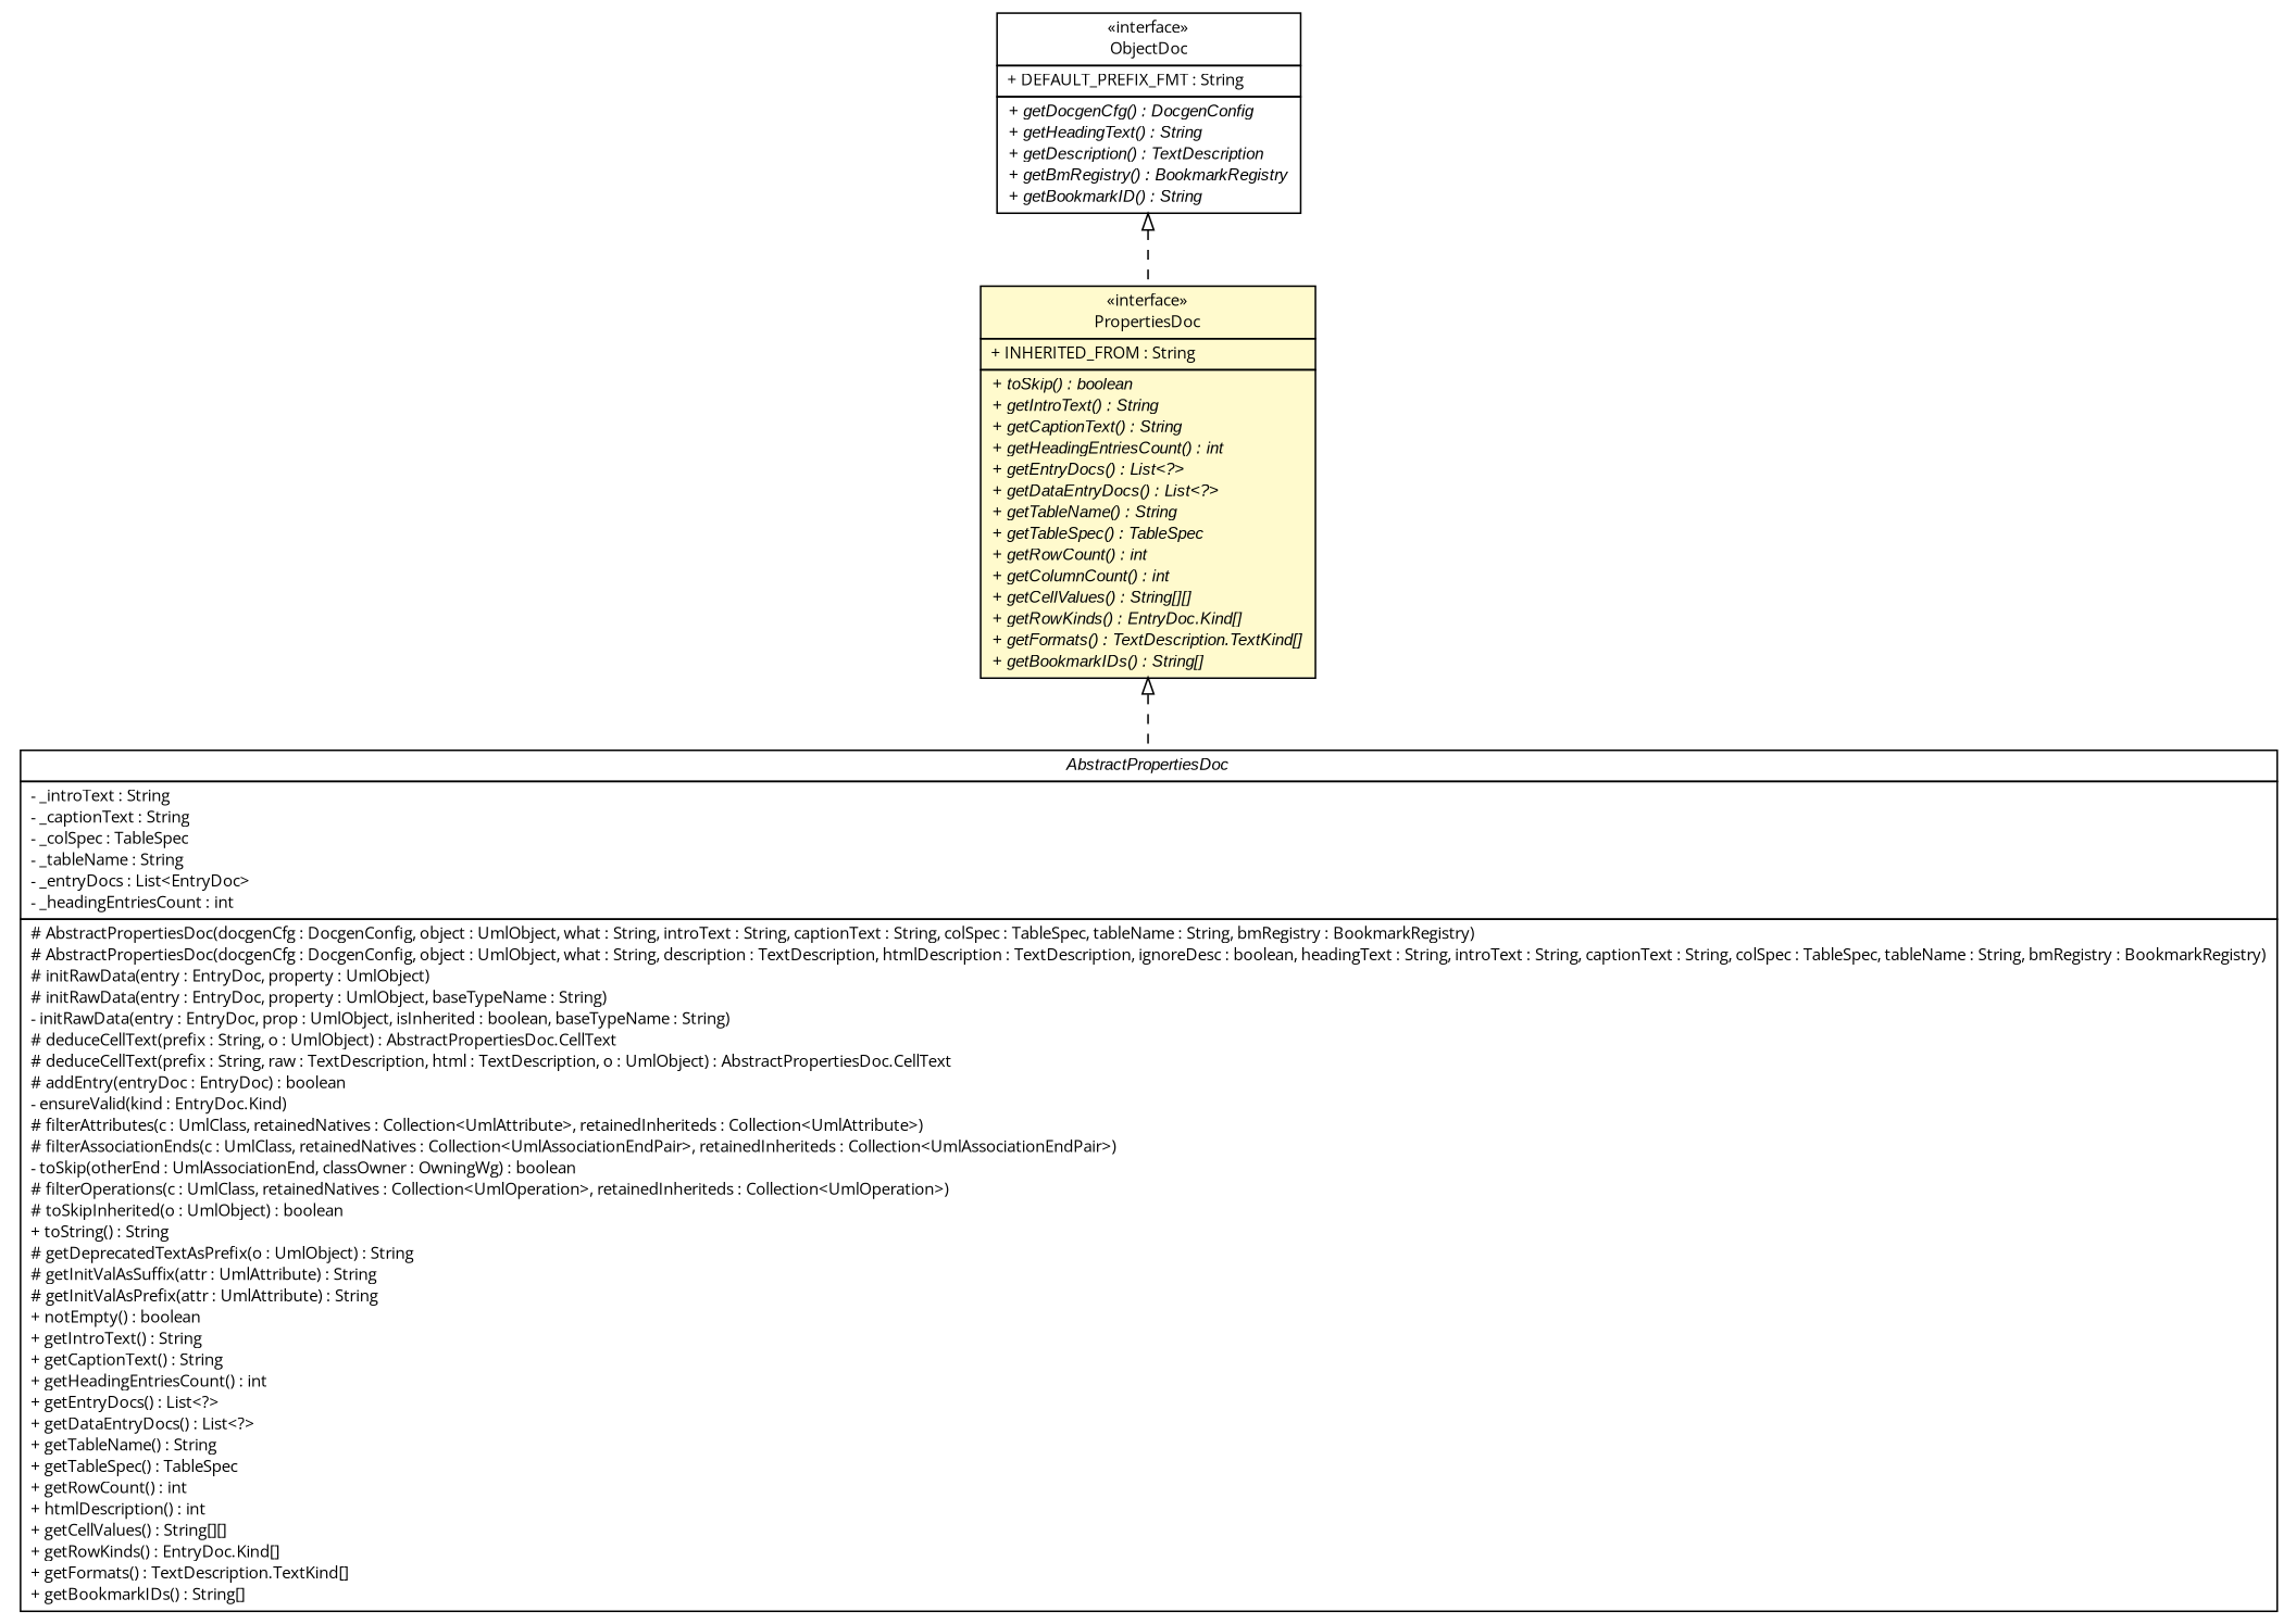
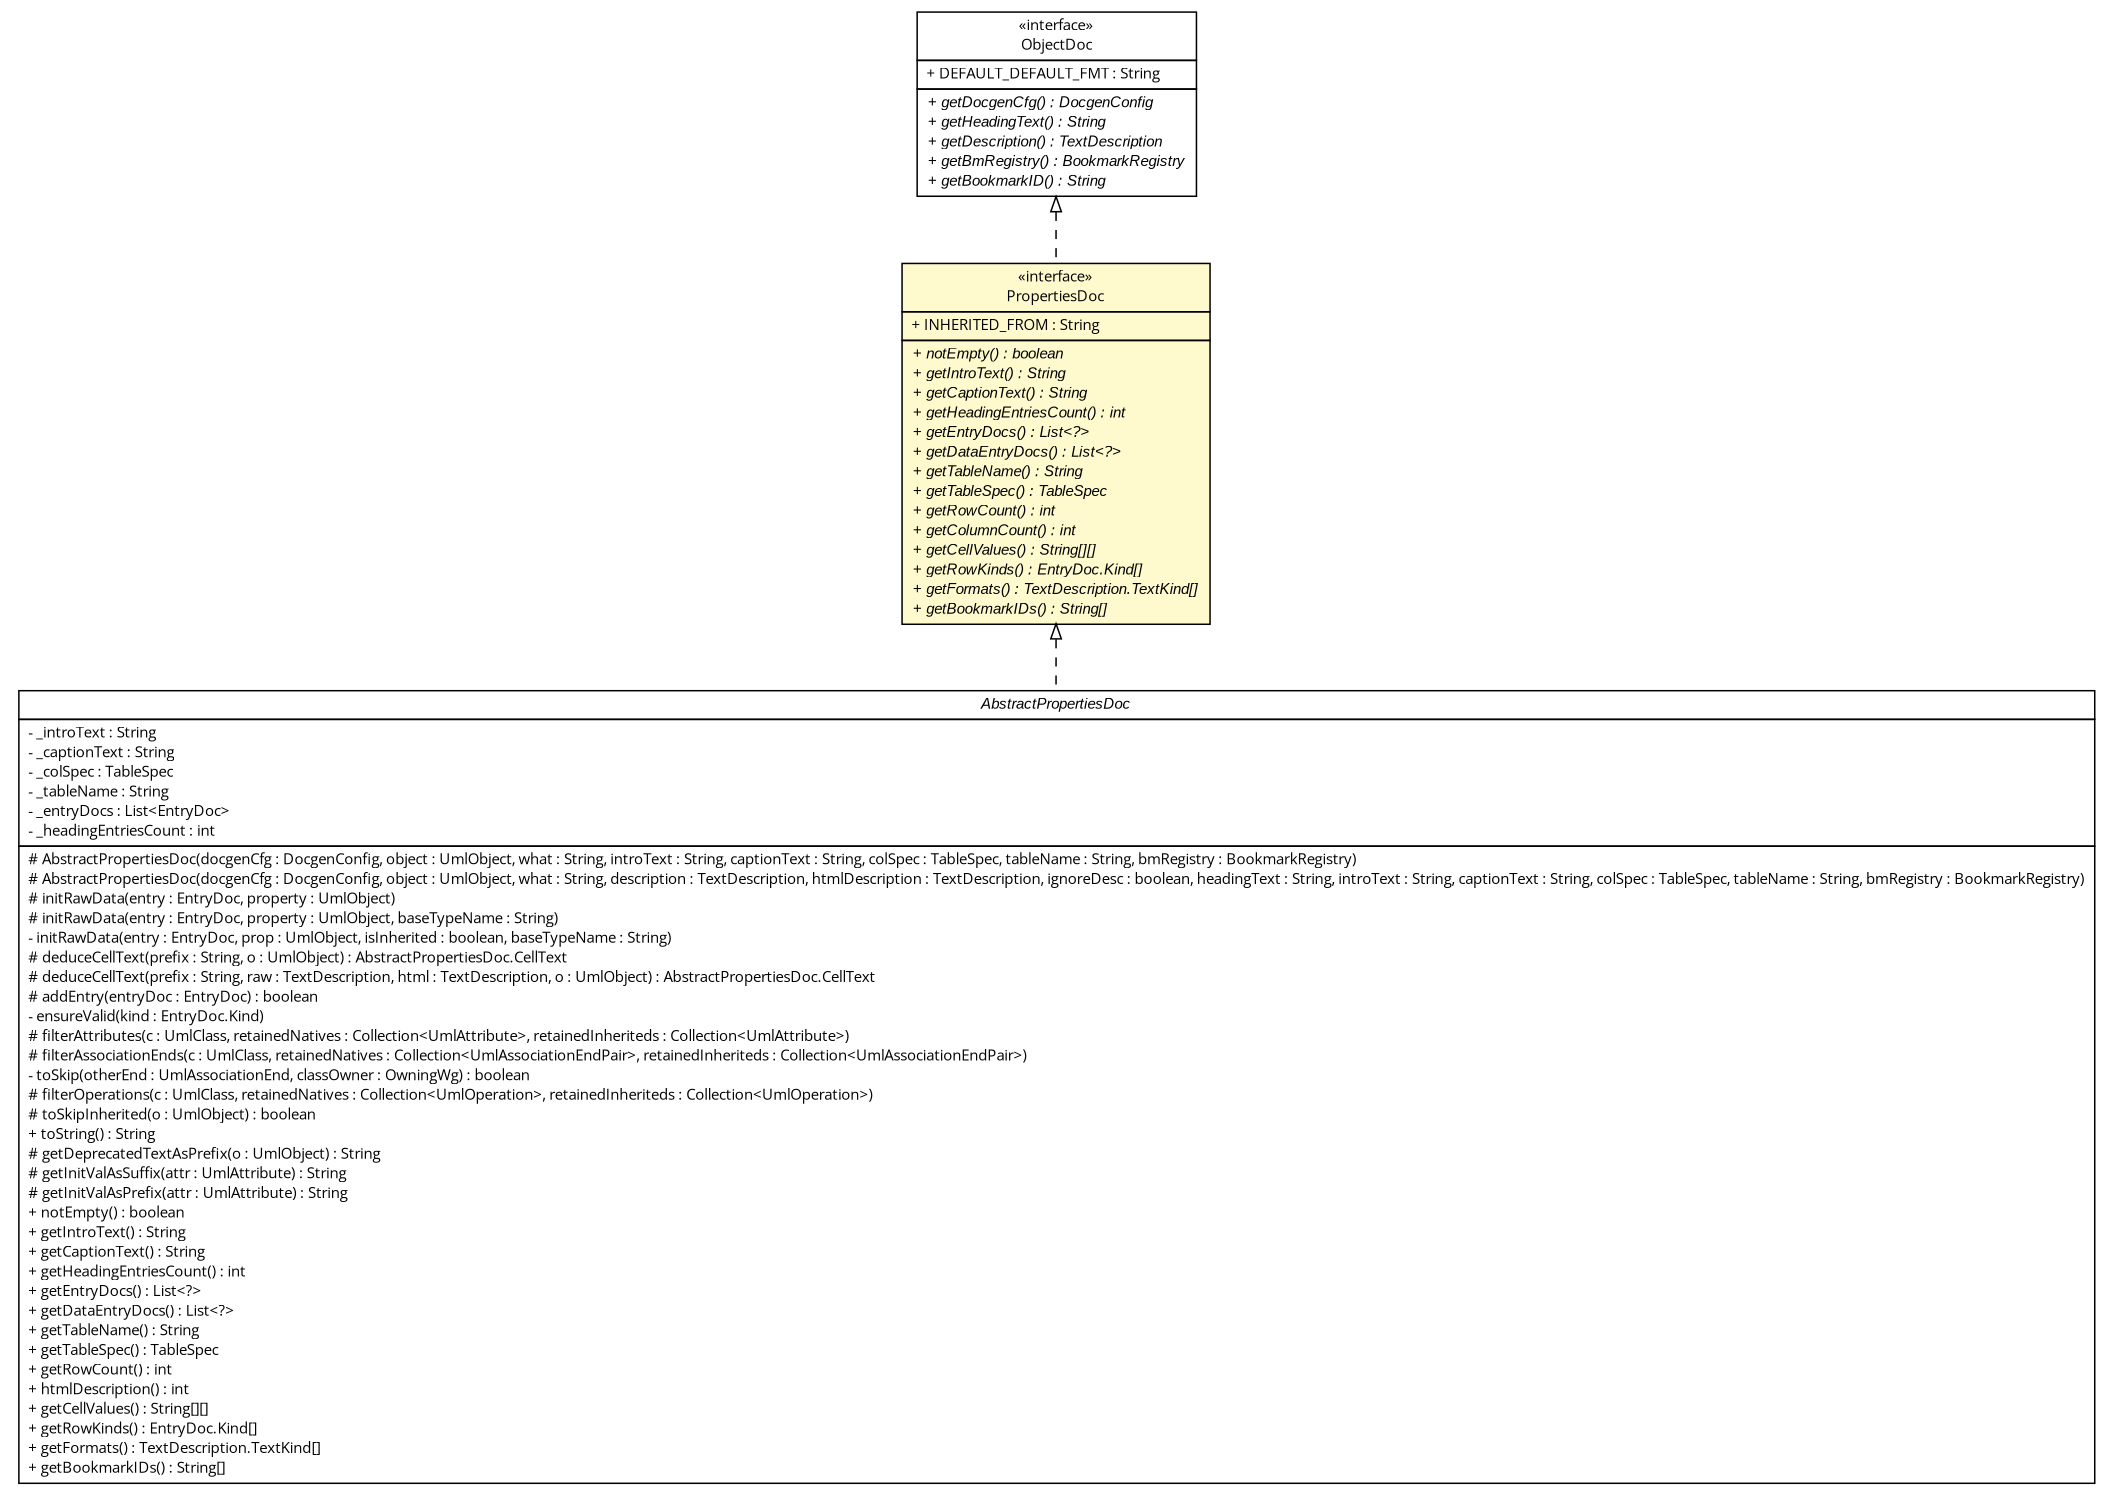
  digraph {
    fontname="Open Sans"
    nodesep=0.25
    ranksep=0.5
    node [fontcolor=black fontname="Open Sans" fontsize=10.0 shape=plaintext]
    edge [arrowtail=empty dir=back fontname="Open Sans" fontsize=10 headport=p labelfontname=arial labelfontsize=10 style=dashed tailport=p]
-   n1 [label=<<table title="org.tanjakostic.jcleancim.docgen.collector.PropertiesDoc" border="0" cellborder="1" cellspacing="0" cellpadding="2" port="p" bgcolor="lemonChiffon" href="./PropertiesDoc.html"> 		<tr><td><table border="0" cellspacing="0" cellpadding="1"> <tr><td align="center" balign="center"> &#171;interface&#187; </td></tr> <tr><td align="center" balign="center"> PropertiesDoc </td></tr> 		</table></td></tr> 		<tr><td><table border="0" cellspacing="0" cellpadding="1"> <tr><td align="left" balign="left"> + INHERITED_FROM : String </td></tr> 		</table></td></tr> 		<tr><td><table border="0" cellspacing="0" cellpadding="1"> <tr><td align="left" balign="left"><font face="Arial Italic" point-size="10.0"> + toSkip() : boolean </font></td></tr> <tr><td align="left" balign="left"><font face="Arial Italic" point-size="10.0"> + getIntroText() : String </font></td></tr> <tr><td align="left" balign="left"><font face="Arial Italic" point-size="10.0"> + getCaptionText() : String </font></td></tr> <tr><td align="left" balign="left"><font face="Arial Italic" point-size="10.0"> + getHeadingEntriesCount() : int </font></td></tr> <tr><td align="left" balign="left"><font face="Arial Italic" point-size="10.0"> + getEntryDocs() : List&lt;?&gt; </font></td></tr> <tr><td align="left" balign="left"><font face="Arial Italic" point-size="10.0"> + getDataEntryDocs() : List&lt;?&gt; </font></td></tr> <tr><td align="left" balign="left"><font face="Arial Italic" point-size="10.0"> + getTableName() : String </font></td></tr> <tr><td align="left" balign="left"><font face="Arial Italic" point-size="10.0"> + getTableSpec() : TableSpec </font></td></tr> <tr><td align="left" balign="left"><font face="Arial Italic" point-size="10.0"> + getRowCount() : int </font></td></tr> <tr><td align="left" balign="left"><font face="Arial Italic" point-size="10.0"> + getColumnCount() : int </font></td></tr> <tr><td align="left" balign="left"><font face="Arial Italic" point-size="10.0"> + getCellValues() : String[][] </font></td></tr> <tr><td align="left" balign="left"><font face="Arial Italic" point-size="10.0"> + getRowKinds() : EntryDoc.Kind[] </font></td></tr> <tr><td align="left" balign="left"><font face="Arial Italic" point-size="10.0"> + getFormats() : TextDescription.TextKind[] </font></td></tr> <tr><td align="left" balign="left"><font face="Arial Italic" point-size="10.0"> + getBookmarkIDs() : String[] </font></td></tr> 		</table></td></tr> 		</table>>]
+   n1 [label=<<table title="org.tanjakostic.jcleancim.docgen.collector.PropertiesDoc" border="0" cellborder="1" cellspacing="0" cellpadding="2" port="p" bgcolor="lemonChiffon" href="./PropertiesDoc.html"> 		<tr><td><table border="0" cellspacing="0" cellpadding="1"> <tr><td align="center" balign="center"> &#171;interface&#187; </td></tr> <tr><td align="center" balign="center"> PropertiesDoc </td></tr> 		</table></td></tr> 		<tr><td><table border="0" cellspacing="0" cellpadding="1"> <tr><td align="left" balign="left"> + INHERITED_FROM : String </td></tr> 		</table></td></tr> 		<tr><td><table border="0" cellspacing="0" cellpadding="1"> <tr><td align="left" balign="left"><font face="Arial Italic" point-size="10.0"> + notEmpty() : boolean </font></td></tr> <tr><td align="left" balign="left"><font face="Arial Italic" point-size="10.0"> + getIntroText() : String </font></td></tr> <tr><td align="left" balign="left"><font face="Arial Italic" point-size="10.0"> + getCaptionText() : String </font></td></tr> <tr><td align="left" balign="left"><font face="Arial Italic" point-size="10.0"> + getHeadingEntriesCount() : int </font></td></tr> <tr><td align="left" balign="left"><font face="Arial Italic" point-size="10.0"> + getEntryDocs() : List&lt;?&gt; </font></td></tr> <tr><td align="left" balign="left"><font face="Arial Italic" point-size="10.0"> + getDataEntryDocs() : List&lt;?&gt; </font></td></tr> <tr><td align="left" balign="left"><font face="Arial Italic" point-size="10.0"> + getTableName() : String </font></td></tr> <tr><td align="left" balign="left"><font face="Arial Italic" point-size="10.0"> + getTableSpec() : TableSpec </font></td></tr> <tr><td align="left" balign="left"><font face="Arial Italic" point-size="10.0"> + getRowCount() : int </font></td></tr> <tr><td align="left" balign="left"><font face="Arial Italic" point-size="10.0"> + getColumnCount() : int </font></td></tr> <tr><td align="left" balign="left"><font face="Arial Italic" point-size="10.0"> + getCellValues() : String[][] </font></td></tr> <tr><td align="left" balign="left"><font face="Arial Italic" point-size="10.0"> + getRowKinds() : EntryDoc.Kind[] </font></td></tr> <tr><td align="left" balign="left"><font face="Arial Italic" point-size="10.0"> + getFormats() : TextDescription.TextKind[] </font></td></tr> <tr><td align="left" balign="left"><font face="Arial Italic" point-size="10.0"> + getBookmarkIDs() : String[] </font></td></tr> 		</table></td></tr> 		</table>>]
    n2 [label=<<table title="org.tanjakostic.jcleancim.docgen.collector.impl.AbstractPropertiesDoc" border="0" cellborder="1" cellspacing="0" cellpadding="2" port="p" href="./impl/AbstractPropertiesDoc.html"> 		<tr><td><table border="0" cellspacing="0" cellpadding="1"> <tr><td align="center" balign="center"><font face="Arial Italic"> AbstractPropertiesDoc </font></td></tr> 		</table></td></tr> 		<tr><td><table border="0" cellspacing="0" cellpadding="1"> <tr><td align="left" balign="left"> - _introText : String </td></tr> <tr><td align="left" balign="left"> - _captionText : String </td></tr> <tr><td align="left" balign="left"> - _colSpec : TableSpec </td></tr> <tr><td align="left" balign="left"> - _tableName : String </td></tr> <tr><td align="left" balign="left"> - _entryDocs : List&lt;EntryDoc&gt; </td></tr> <tr><td align="left" balign="left"> - _headingEntriesCount : int </td></tr> 		</table></td></tr> 		<tr><td><table border="0" cellspacing="0" cellpadding="1"> <tr><td align="left" balign="left"> # AbstractPropertiesDoc(docgenCfg : DocgenConfig, object : UmlObject, what : String, introText : String, captionText : String, colSpec : TableSpec, tableName : String, bmRegistry : BookmarkRegistry) </td></tr> <tr><td align="left" balign="left"> # AbstractPropertiesDoc(docgenCfg : DocgenConfig, object : UmlObject, what : String, description : TextDescription, htmlDescription : TextDescription, ignoreDesc : boolean, headingText : String, introText : String, captionText : String, colSpec : TableSpec, tableName : String, bmRegistry : BookmarkRegistry) </td></tr> <tr><td align="left" balign="left"> # initRawData(entry : EntryDoc, property : UmlObject) </td></tr> <tr><td align="left" balign="left"> # initRawData(entry : EntryDoc, property : UmlObject, baseTypeName : String) </td></tr> <tr><td align="left" balign="left"> - initRawData(entry : EntryDoc, prop : UmlObject, isInherited : boolean, baseTypeName : String) </td></tr> <tr><td align="left" balign="left"> # deduceCellText(prefix : String, o : UmlObject) : AbstractPropertiesDoc.CellText </td></tr> <tr><td align="left" balign="left"> # deduceCellText(prefix : String, raw : TextDescription, html : TextDescription, o : UmlObject) : AbstractPropertiesDoc.CellText </td></tr> <tr><td align="left" balign="left"> # addEntry(entryDoc : EntryDoc) : boolean </td></tr> <tr><td align="left" balign="left"> - ensureValid(kind : EntryDoc.Kind) </td></tr> <tr><td align="left" balign="left"> # filterAttributes(c : UmlClass, retainedNatives : Collection&lt;UmlAttribute&gt;, retainedInheriteds : Collection&lt;UmlAttribute&gt;) </td></tr> <tr><td align="left" balign="left"> # filterAssociationEnds(c : UmlClass, retainedNatives : Collection&lt;UmlAssociationEndPair&gt;, retainedInheriteds : Collection&lt;UmlAssociationEndPair&gt;) </td></tr> <tr><td align="left" balign="left"> - toSkip(otherEnd : UmlAssociationEnd, classOwner : OwningWg) : boolean </td></tr> <tr><td align="left" balign="left"> # filterOperations(c : UmlClass, retainedNatives : Collection&lt;UmlOperation&gt;, retainedInheriteds : Collection&lt;UmlOperation&gt;) </td></tr> <tr><td align="left" balign="left"> # toSkipInherited(o : UmlObject) : boolean </td></tr> <tr><td align="left" balign="left"> + toString() : String </td></tr> <tr><td align="left" balign="left"> # getDeprecatedTextAsPrefix(o : UmlObject) : String </td></tr> <tr><td align="left" balign="left"> # getInitValAsSuffix(attr : UmlAttribute) : String </td></tr> <tr><td align="left" balign="left"> # getInitValAsPrefix(attr : UmlAttribute) : String </td></tr> <tr><td align="left" balign="left"> + notEmpty() : boolean </td></tr> <tr><td align="left" balign="left"> + getIntroText() : String </td></tr> <tr><td align="left" balign="left"> + getCaptionText() : String </td></tr> <tr><td align="left" balign="left"> + getHeadingEntriesCount() : int </td></tr> <tr><td align="left" balign="left"> + getEntryDocs() : List&lt;?&gt; </td></tr> <tr><td align="left" balign="left"> + getDataEntryDocs() : List&lt;?&gt; </td></tr> <tr><td align="left" balign="left"> + getTableName() : String </td></tr> <tr><td align="left" balign="left"> + getTableSpec() : TableSpec </td></tr> <tr><td align="left" balign="left"> + getRowCount() : int </td></tr> <tr><td align="left" balign="left"> + htmlDescription() : int </td></tr> <tr><td align="left" balign="left"> + getCellValues() : String[][] </td></tr> <tr><td align="left" balign="left"> + getRowKinds() : EntryDoc.Kind[] </td></tr> <tr><td align="left" balign="left"> + getFormats() : TextDescription.TextKind[] </td></tr> <tr><td align="left" balign="left"> + getBookmarkIDs() : String[] </td></tr> 		</table></td></tr> 		</table>>]
-   n3 [label=<<table title="org.tanjakostic.jcleancim.docgen.collector.ObjectDoc" border="0" cellborder="1" cellspacing="0" cellpadding="2" port="p" href="./ObjectDoc.html"> 		<tr><td><table border="0" cellspacing="0" cellpadding="1"> <tr><td align="center" balign="center"> &#171;interface&#187; </td></tr> <tr><td align="center" balign="center"> ObjectDoc </td></tr> 		</table></td></tr> 		<tr><td><table border="0" cellspacing="0" cellpadding="1"> <tr><td align="left" balign="left"> + DEFAULT_PREFIX_FMT : String </td></tr> 		</table></td></tr> 		<tr><td><table border="0" cellspacing="0" cellpadding="1"> <tr><td align="left" balign="left"><font face="Arial Italic" point-size="10.0"> + getDocgenCfg() : DocgenConfig </font></td></tr> <tr><td align="left" balign="left"><font face="Arial Italic" point-size="10.0"> + getHeadingText() : String </font></td></tr> <tr><td align="left" balign="left"><font face="Arial Italic" point-size="10.0"> + getDescription() : TextDescription </font></td></tr> <tr><td align="left" balign="left"><font face="Arial Italic" point-size="10.0"> + getBmRegistry() : BookmarkRegistry </font></td></tr> <tr><td align="left" balign="left"><font face="Arial Italic" point-size="10.0"> + getBookmarkID() : String </font></td></tr> 		</table></td></tr> 		</table>>]
+   n3 [label=<<table title="org.tanjakostic.jcleancim.docgen.collector.ObjectDoc" border="0" cellborder="1" cellspacing="0" cellpadding="2" port="p" href="./ObjectDoc.html"> 		<tr><td><table border="0" cellspacing="0" cellpadding="1"> <tr><td align="center" balign="center"> &#171;interface&#187; </td></tr> <tr><td align="center" balign="center"> ObjectDoc </td></tr> 		</table></td></tr> 		<tr><td><table border="0" cellspacing="0" cellpadding="1"> <tr><td align="left" balign="left"> + DEFAULT_DEFAULT_FMT : String </td></tr> 		</table></td></tr> 		<tr><td><table border="0" cellspacing="0" cellpadding="1"> <tr><td align="left" balign="left"><font face="Arial Italic" point-size="10.0"> + getDocgenCfg() : DocgenConfig </font></td></tr> <tr><td align="left" balign="left"><font face="Arial Italic" point-size="10.0"> + getHeadingText() : String </font></td></tr> <tr><td align="left" balign="left"><font face="Arial Italic" point-size="10.0"> + getDescription() : TextDescription </font></td></tr> <tr><td align="left" balign="left"><font face="Arial Italic" point-size="10.0"> + getBmRegistry() : BookmarkRegistry </font></td></tr> <tr><td align="left" balign="left"><font face="Arial Italic" point-size="10.0"> + getBookmarkID() : String </font></td></tr> 		</table></td></tr> 		</table>>]
    n1 -> n2
    n3 -> n1
  }
